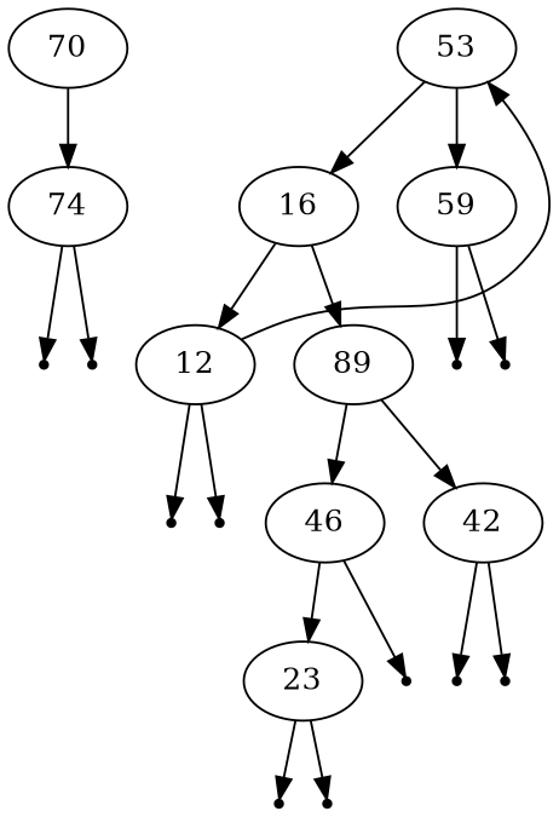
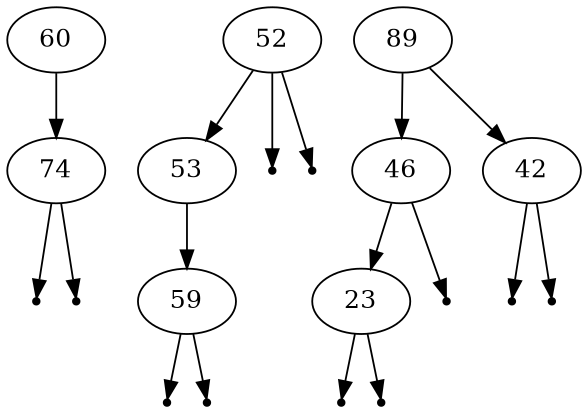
  digraph {
    ordering=out
    node [shape=point]
-   70 [shape=""]
+   70 [label=60 shape=""]
    74 [shape=""]
    53 [shape=""]
-   16 [shape=""]
    59 [shape=""]
    null9
    null10
-   12 [shape=""]
+   12 [label=52 shape=""]
    n9 [label=89 shape=""]
    null7
    null8
    null0
    null1
    n14 [label=46 shape=""]
    n15 [label=42 shape=""]
    23 [shape=""]
    null2
    null5
    null6
    null3
    null4
    70 -> 74
    74 -> null9
    74 -> null10
-   53 -> 16
    53 -> 59
-   16 -> 12
-   16 -> n9
    59 -> null7
    59 -> null8
    12 -> 53
    12 -> null0
    12 -> null1
    n9 -> n14
    n9 -> n15
    n14 -> 23
    n14 -> null2
    n15 -> null5
    n15 -> null6
    23 -> null3
    23 -> null4
  }
